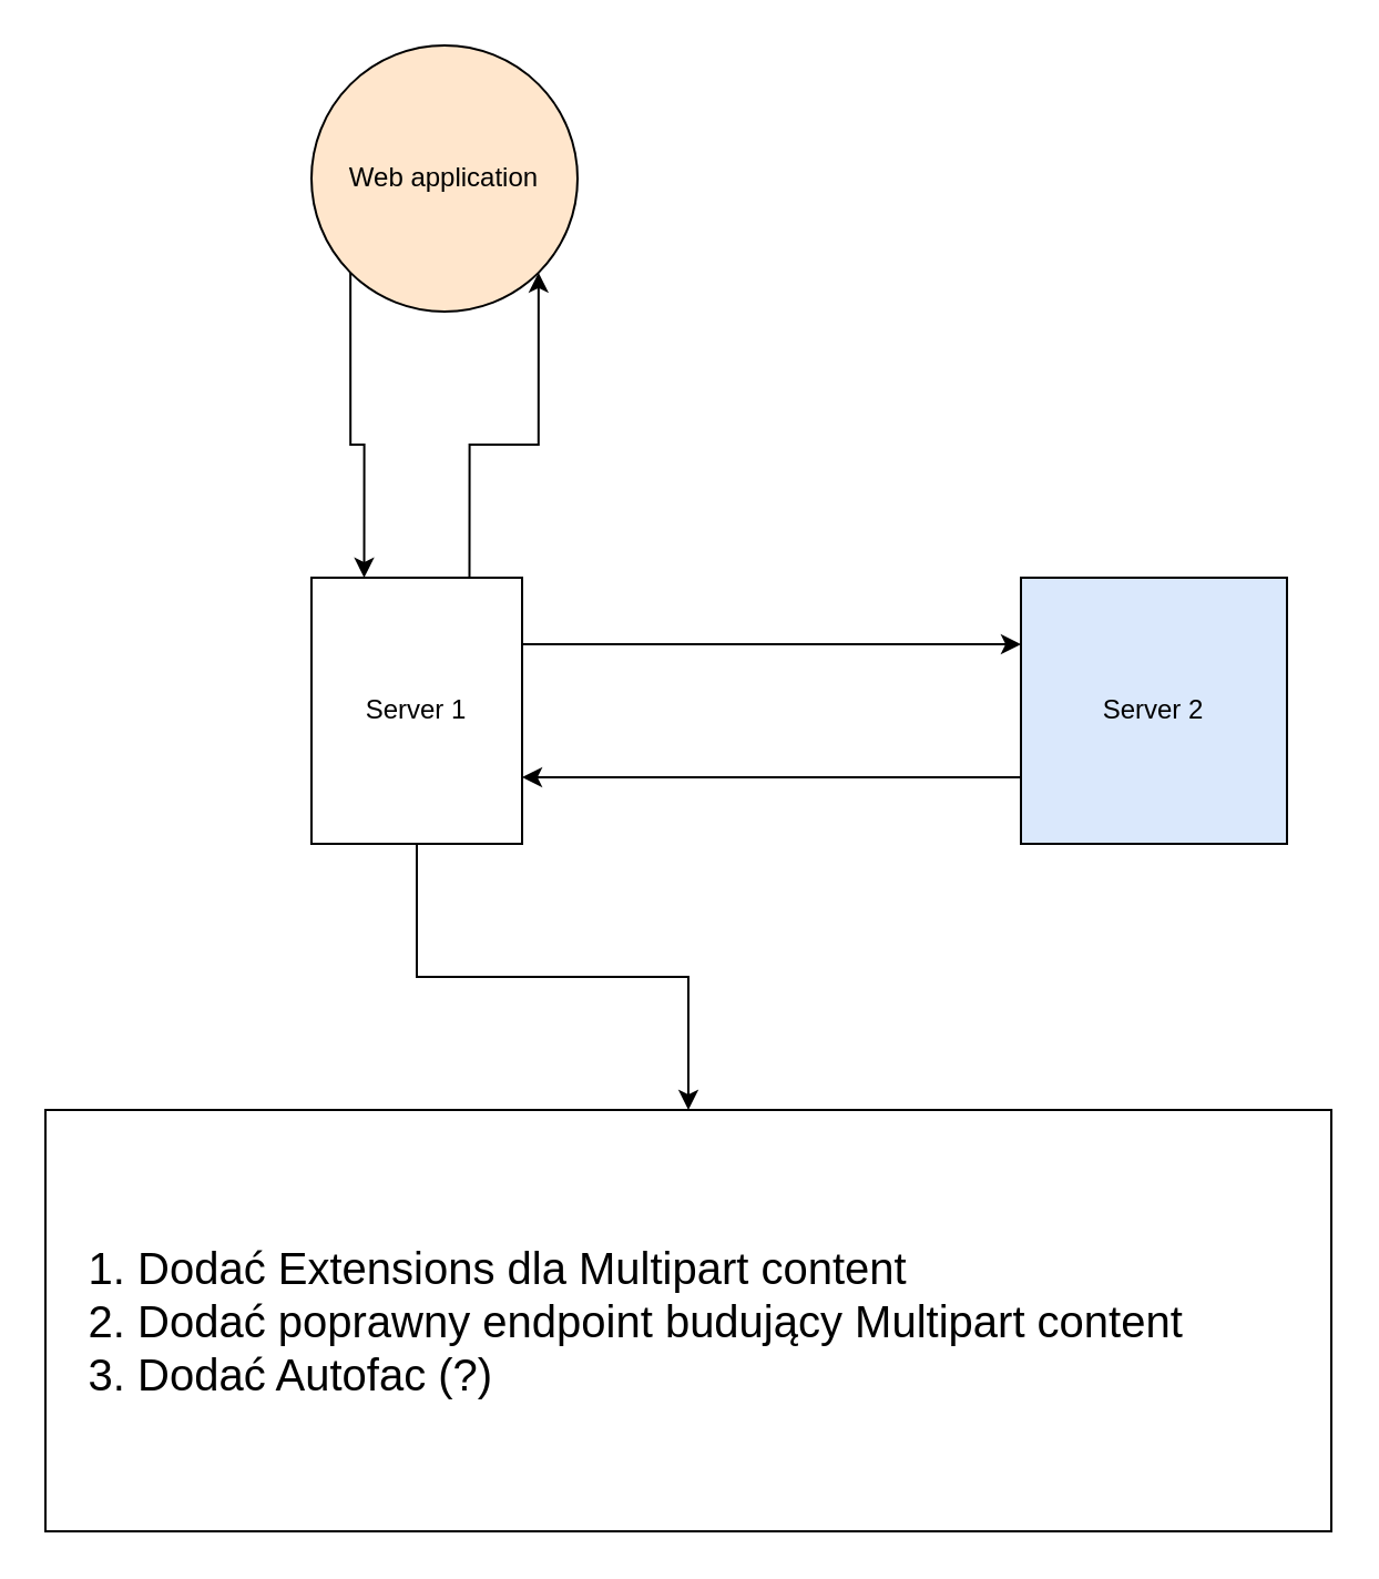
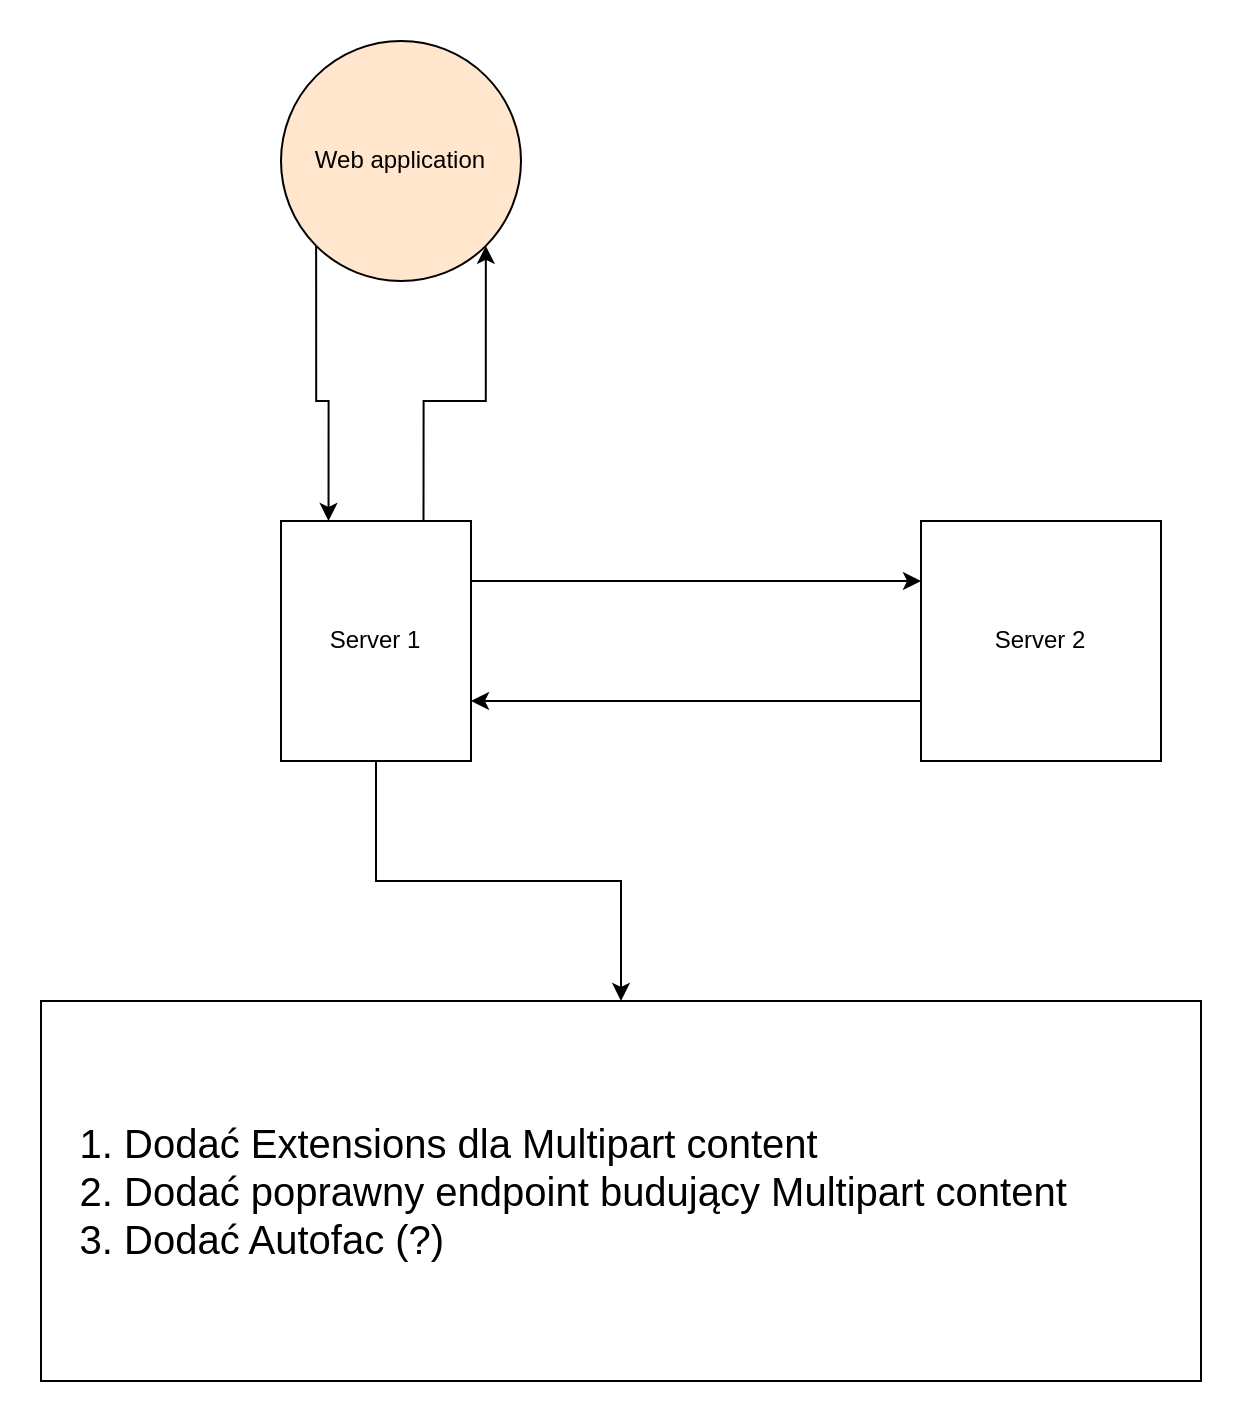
  <mxCell id="0" />
  <mxCell id="1" parent="0" />
  <mxCell id="2" style="edgeStyle=orthogonalEdgeStyle;rounded=0;orthogonalLoop=1;jettySize=auto;html=1;exitX=1;exitY=0.25;exitDx=0;exitDy=0;entryX=0;entryY=0.25;entryDx=0;entryDy=0;" edge="1" parent="1" source="5" target="7"><mxGeometry relative="1" as="geometry" /></mxCell>
  <mxCell id="3" style="edgeStyle=orthogonalEdgeStyle;rounded=0;orthogonalLoop=1;jettySize=auto;html=1;exitX=0.75;exitY=0;exitDx=0;exitDy=0;entryX=1;entryY=1;entryDx=0;entryDy=0;" edge="1" parent="1" source="5" target="9"><mxGeometry relative="1" as="geometry" /></mxCell>
  <mxCell id="4" style="edgeStyle=orthogonalEdgeStyle;rounded=0;orthogonalLoop=1;jettySize=auto;html=1;" edge="1" parent="1" source="5" target="10"><mxGeometry relative="1" as="geometry" /></mxCell>
  <mxCell id="5" value="Server 1" style="rounded=0;whiteSpace=wrap;html=1;" vertex="1" parent="1"><mxGeometry x="140" y="260" width="95" height="120" as="geometry" /></mxCell>
  <mxCell id="6" style="edgeStyle=orthogonalEdgeStyle;rounded=0;orthogonalLoop=1;jettySize=auto;html=1;exitX=0;exitY=0.75;exitDx=0;exitDy=0;entryX=1;entryY=0.75;entryDx=0;entryDy=0;" edge="1" parent="1" source="7" target="5"><mxGeometry relative="1" as="geometry" /></mxCell>
- <mxCell id="7" value="Server 2" style="rounded=0;whiteSpace=wrap;html=1;fillColor=#dae8fc;" vertex="1" parent="1"><mxGeometry x="460" y="260" width="120" height="120" as="geometry" /></mxCell>
+ <mxCell id="7" value="Server 2" style="rounded=0;whiteSpace=wrap;html=1;" vertex="1" parent="1"><mxGeometry x="460" y="260" width="120" height="120" as="geometry" /></mxCell>
  <mxCell id="8" style="edgeStyle=orthogonalEdgeStyle;rounded=0;orthogonalLoop=1;jettySize=auto;html=1;exitX=0;exitY=1;exitDx=0;exitDy=0;entryX=0.25;entryY=0;entryDx=0;entryDy=0;" edge="1" parent="1" source="9" target="5"><mxGeometry relative="1" as="geometry" /></mxCell>
  <mxCell id="9" value="Web application" style="ellipse;whiteSpace=wrap;html=1;fillColor=#ffe6cc;" vertex="1" parent="1"><mxGeometry x="140" y="20" width="120" height="120" as="geometry" /></mxCell>
  <mxCell id="10" value="&lt;ol style=&quot;font-size: 20px&quot;&gt;&lt;li&gt;&lt;span&gt;Dodać Extensions dla Multipart content&lt;/span&gt;&lt;br&gt;&lt;/li&gt;&lt;li&gt;&lt;font style=&quot;font-size: 20px&quot;&gt;Dodać poprawny endpoint budujący Multipart content&lt;/font&gt;&lt;/li&gt;&lt;li&gt;&lt;font style=&quot;font-size: 20px&quot;&gt;Dodać Autofac (?)&lt;br&gt;&lt;/font&gt;&lt;/li&gt;&lt;/ol&gt;" style="rounded=0;whiteSpace=wrap;html=1;align=left;" vertex="1" parent="1"><mxGeometry y="500" width="580" height="190" as="geometry" x="20" /></mxCell>
